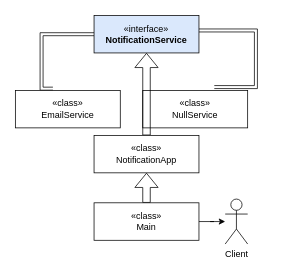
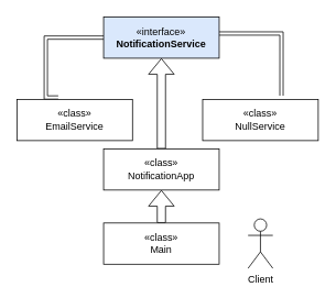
  <mxCell id="0" />
  <mxCell id="1" parent="0" />
  <mxCell id="2" style="edgeStyle=orthogonalEdgeStyle;rounded=0;orthogonalLoop=1;jettySize=auto;html=1;entryX=0.682;entryY=-0.089;entryDx=0;entryDy=0;entryPerimeter=0;shape=link;" edge="1" parent="1" source="4" target="5"><mxGeometry relative="1" as="geometry"><Array as="points"><mxPoint x="341" y="40" /></Array></mxGeometry></mxCell>
  <mxCell id="3" style="edgeStyle=orthogonalEdgeStyle;rounded=0;orthogonalLoop=1;jettySize=auto;html=1;entryX=0.358;entryY=-0.047;entryDx=0;entryDy=0;entryPerimeter=0;shape=link;" edge="1" parent="1" source="4" target="6"><mxGeometry relative="1" as="geometry"><Array as="points"><mxPoint x="55" y="45" /></Array></mxGeometry></mxCell>
  <mxCell id="4" value="«interface»&lt;br&gt;&lt;b style=&quot;background-color: initial;&quot;&gt;NotificationService&lt;/b&gt;" style="html=1;whiteSpace=wrap;fillColor=#dae8fc;" vertex="1" parent="1"><mxGeometry x="125" y="20" width="140" height="50" as="geometry" /></mxCell>
- <mxCell id="5" value="«class»&lt;br&gt;NullService&lt;span style=&quot;color: rgb(255, 255, 255); font-family: &amp;quot;Söhne Mono&amp;quot;, Monaco, &amp;quot;Andale Mono&amp;quot;, &amp;quot;Ubuntu Mono&amp;quot;, monospace; font-size: 14px; text-align: left; background-color: rgb(0, 0, 0);&quot;&gt; &lt;/span&gt;" style="html=1;whiteSpace=wrap;" vertex="1" parent="1"><mxGeometry x="190" y="120" width="140" height="50" as="geometry" /></mxCell>
+ <mxCell id="5" value="«class»&lt;br&gt;NullService&lt;span style=&quot;color: rgb(255, 255, 255); font-family: &amp;quot;Söhne Mono&amp;quot;, Monaco, &amp;quot;Andale Mono&amp;quot;, &amp;quot;Ubuntu Mono&amp;quot;, monospace; font-size: 14px; text-align: left; background-color: rgb(0, 0, 0);&quot;&gt; &lt;/span&gt;" style="html=1;whiteSpace=wrap;" vertex="1" parent="1"><mxGeometry x="245" y="120" width="140" height="50" as="geometry" /></mxCell>
  <mxCell id="6" value="«class»&lt;br&gt;EmailService&lt;span style=&quot;color: rgb(255, 255, 255); font-family: &amp;quot;Söhne Mono&amp;quot;, Monaco, &amp;quot;Andale Mono&amp;quot;, &amp;quot;Ubuntu Mono&amp;quot;, monospace; font-size: 14px; text-align: left; background-color: rgb(0, 0, 0);&quot;&gt; &lt;/span&gt;" style="html=1;whiteSpace=wrap;" vertex="1" parent="1"><mxGeometry x="20" y="120" width="140" height="50" as="geometry" /></mxCell>
  <mxCell id="7" style="edgeStyle=orthogonalEdgeStyle;rounded=0;orthogonalLoop=1;jettySize=auto;html=1;entryX=0.5;entryY=1;entryDx=0;entryDy=0;shape=flexArrow;" edge="1" parent="1" source="8" target="4"><mxGeometry relative="1" as="geometry" /></mxCell>
  <mxCell id="8" value="«class»&lt;br&gt;NotificationApp" style="html=1;whiteSpace=wrap;" vertex="1" parent="1"><mxGeometry x="125" y="180" width="140" height="50" as="geometry" /></mxCell>
  <mxCell id="9" style="edgeStyle=orthogonalEdgeStyle;rounded=0;orthogonalLoop=1;jettySize=auto;html=1;entryX=0.5;entryY=1;entryDx=0;entryDy=0;shape=flexArrow;" edge="1" parent="1" source="11" target="8"><mxGeometry relative="1" as="geometry" /></mxCell>
- <mxCell id="10" style="edgeStyle=orthogonalEdgeStyle;rounded=0;orthogonalLoop=1;jettySize=auto;html=1;" edge="1" parent="1" source="11" target="12"><mxGeometry relative="1" as="geometry"><mxPoint x="315" y="295" as="targetPoint" /></mxGeometry></mxCell>
  <mxCell id="11" value="«class»&lt;br&gt;Main" style="html=1;whiteSpace=wrap;" vertex="1" parent="1"><mxGeometry x="125" y="270" width="140" height="50" as="geometry" /></mxCell>
  <mxCell id="12" value="Client" style="shape=umlActor;verticalLabelPosition=bottom;verticalAlign=top;html=1;" vertex="1" parent="1"><mxGeometry x="300" y="265" width="30" height="60" as="geometry" /></mxCell>
